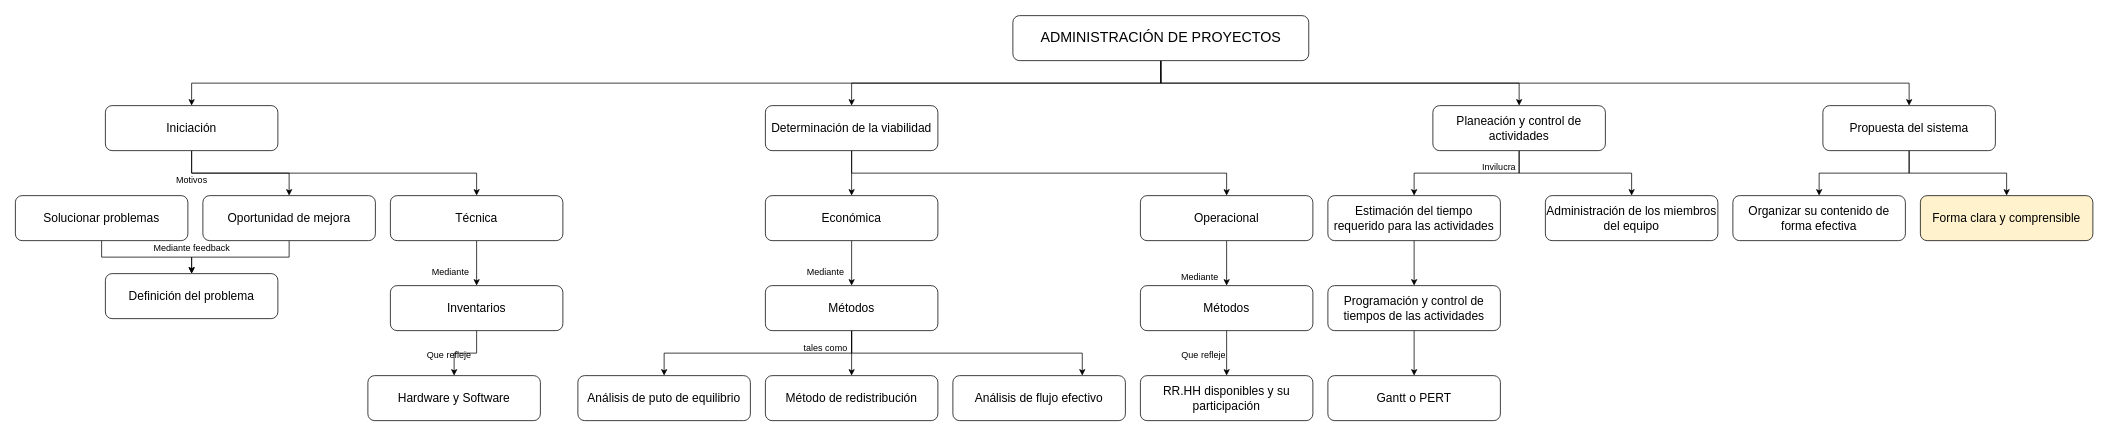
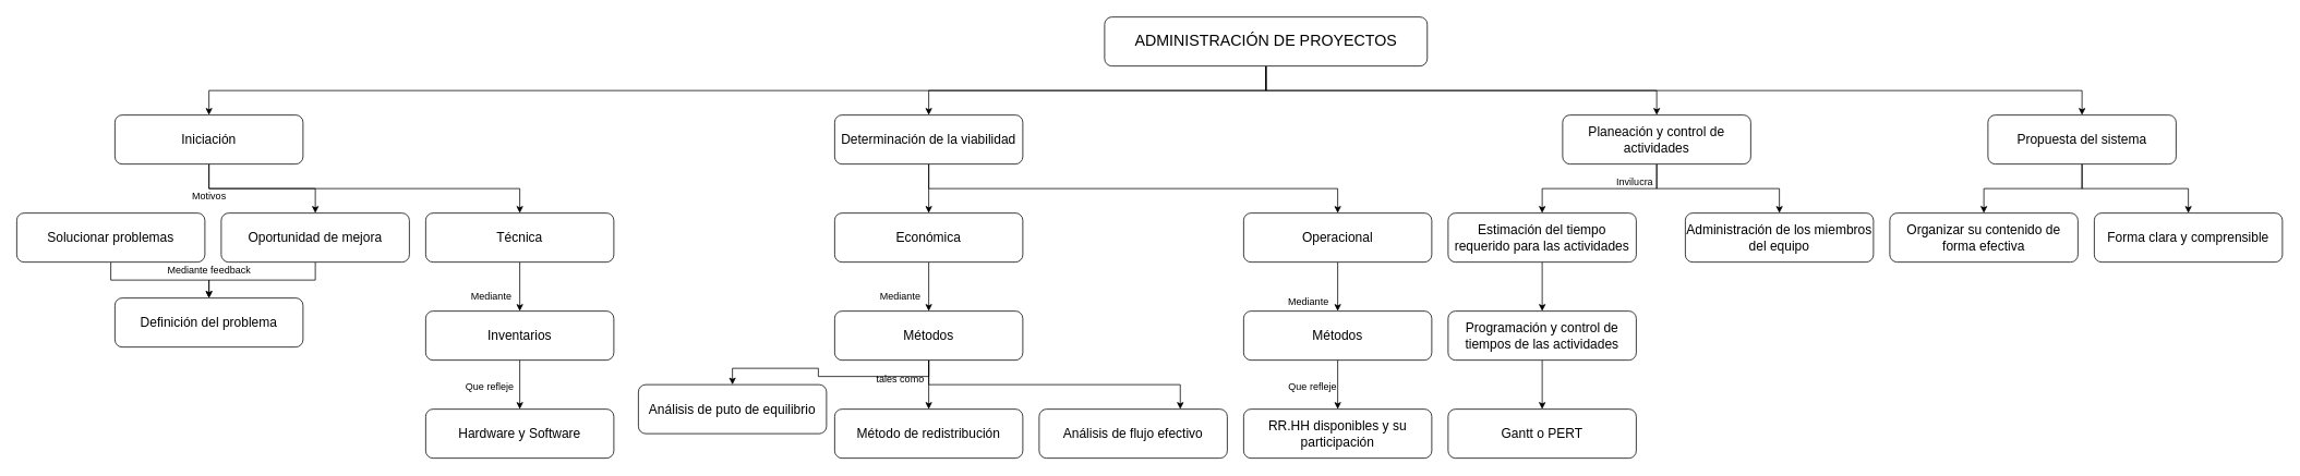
  <mxCell id="0" />
  <mxCell id="1" parent="0" />
  <mxCell id="2" style="edgeStyle=orthogonalEdgeStyle;rounded=0;orthogonalLoop=1;jettySize=auto;html=1;exitX=0.5;exitY=1;exitDx=0;exitDy=0;entryX=0.5;entryY=0;entryDx=0;entryDy=0;" edge="1" parent="1" source="6" target="9"><mxGeometry relative="1" as="geometry" /></mxCell>
  <mxCell id="3" style="edgeStyle=orthogonalEdgeStyle;rounded=0;orthogonalLoop=1;jettySize=auto;html=1;exitX=0.5;exitY=1;exitDx=0;exitDy=0;entryX=0.5;entryY=0;entryDx=0;entryDy=0;" edge="1" parent="1" source="6" target="12"><mxGeometry relative="1" as="geometry" /></mxCell>
  <mxCell id="4" style="edgeStyle=orthogonalEdgeStyle;rounded=0;orthogonalLoop=1;jettySize=auto;html=1;exitX=0.5;exitY=1;exitDx=0;exitDy=0;entryX=0.5;entryY=0;entryDx=0;entryDy=0;" edge="1" parent="1" source="6" target="15"><mxGeometry relative="1" as="geometry" /></mxCell>
  <mxCell id="5" style="edgeStyle=orthogonalEdgeStyle;rounded=0;orthogonalLoop=1;jettySize=auto;html=1;exitX=0.5;exitY=1;exitDx=0;exitDy=0;entryX=0.5;entryY=0;entryDx=0;entryDy=0;" edge="1" parent="1" source="6" target="57"><mxGeometry relative="1" as="geometry" /></mxCell>
  <mxCell id="6" value="&lt;span style=&quot;font-size: 19px&quot;&gt;ADMINISTRACIÓN DE PROYECTOS&lt;/span&gt;" style="rounded=1;whiteSpace=wrap;html=1;" vertex="1" parent="1"><mxGeometry x="1350" y="20" width="394.5" height="60" as="geometry" /></mxCell>
  <mxCell id="7" style="edgeStyle=orthogonalEdgeStyle;rounded=0;orthogonalLoop=1;jettySize=auto;html=1;exitX=0.5;exitY=1;exitDx=0;exitDy=0;" edge="1" parent="1" source="9" target="25"><mxGeometry relative="1" as="geometry" /></mxCell>
  <mxCell id="8" style="edgeStyle=orthogonalEdgeStyle;rounded=0;orthogonalLoop=1;jettySize=auto;html=1;exitX=0.5;exitY=1;exitDx=0;exitDy=0;entryX=0.5;entryY=0;entryDx=0;entryDy=0;" edge="1" parent="1" source="9" target="18"><mxGeometry relative="1" as="geometry" /></mxCell>
  <mxCell id="9" value="&lt;font style=&quot;font-size: 16px&quot;&gt;Iniciación&lt;/font&gt;" style="rounded=1;whiteSpace=wrap;html=1;" vertex="1" parent="1"><mxGeometry x="140" y="140" width="230" height="60" as="geometry" /></mxCell>
  <mxCell id="10" style="edgeStyle=orthogonalEdgeStyle;rounded=0;orthogonalLoop=1;jettySize=auto;html=1;exitX=0.5;exitY=1;exitDx=0;exitDy=0;entryX=0.5;entryY=0;entryDx=0;entryDy=0;" edge="1" parent="1" source="12" target="27"><mxGeometry relative="1" as="geometry" /></mxCell>
  <mxCell id="11" style="edgeStyle=orthogonalEdgeStyle;rounded=0;orthogonalLoop=1;jettySize=auto;html=1;exitX=0.5;exitY=1;exitDx=0;exitDy=0;entryX=0.5;entryY=0;entryDx=0;entryDy=0;" edge="1" parent="1" source="12" target="32"><mxGeometry relative="1" as="geometry" /></mxCell>
  <mxCell id="12" value="&lt;span style=&quot;font-size: 16px&quot;&gt;Determinación de la viabilidad&lt;/span&gt;" style="rounded=1;whiteSpace=wrap;html=1;" vertex="1" parent="1"><mxGeometry x="1020" y="140" width="230" height="60" as="geometry" /></mxCell>
  <mxCell id="13" style="edgeStyle=orthogonalEdgeStyle;rounded=0;orthogonalLoop=1;jettySize=auto;html=1;exitX=0.5;exitY=1;exitDx=0;exitDy=0;entryX=0.5;entryY=0;entryDx=0;entryDy=0;" edge="1" parent="1" source="15" target="50"><mxGeometry relative="1" as="geometry"><mxPoint x="1885" y="260" as="targetPoint" /></mxGeometry></mxCell>
  <mxCell id="14" style="edgeStyle=orthogonalEdgeStyle;rounded=0;orthogonalLoop=1;jettySize=auto;html=1;exitX=0.5;exitY=1;exitDx=0;exitDy=0;entryX=0.5;entryY=0;entryDx=0;entryDy=0;" edge="1" parent="1" source="15" target="16"><mxGeometry relative="1" as="geometry" /></mxCell>
  <mxCell id="15" value="&lt;span style=&quot;font-size: 16px&quot;&gt;Planeación y control de actividades&lt;/span&gt;" style="rounded=1;whiteSpace=wrap;html=1;" vertex="1" parent="1"><mxGeometry x="1910" y="140" width="230" height="60" as="geometry" /></mxCell>
  <mxCell id="16" value="&lt;span style=&quot;font-size: 16px&quot;&gt;Administración de los miembros del equipo&lt;/span&gt;" style="rounded=1;whiteSpace=wrap;html=1;" vertex="1" parent="1"><mxGeometry x="2060" y="260" width="230" height="60" as="geometry" /></mxCell>
  <mxCell id="17" style="edgeStyle=orthogonalEdgeStyle;rounded=0;orthogonalLoop=1;jettySize=auto;html=1;exitX=0.5;exitY=1;exitDx=0;exitDy=0;entryX=0.5;entryY=0;entryDx=0;entryDy=0;" edge="1" parent="1" source="18" target="21"><mxGeometry relative="1" as="geometry" /></mxCell>
  <mxCell id="18" value="&lt;font style=&quot;font-size: 16px&quot;&gt;Oportunidad de mejora&lt;/font&gt;" style="rounded=1;whiteSpace=wrap;html=1;" vertex="1" parent="1"><mxGeometry x="270" y="260" width="230" height="60" as="geometry" /></mxCell>
  <mxCell id="19" style="edgeStyle=orthogonalEdgeStyle;rounded=0;orthogonalLoop=1;jettySize=auto;html=1;exitX=0.5;exitY=1;exitDx=0;exitDy=0;entryX=0.5;entryY=0;entryDx=0;entryDy=0;" edge="1" parent="1" source="20" target="21"><mxGeometry relative="1" as="geometry" /></mxCell>
  <mxCell id="20" value="&lt;span style=&quot;font-size: 16px&quot;&gt;Solucionar problemas&lt;/span&gt;" style="rounded=1;whiteSpace=wrap;html=1;" vertex="1" parent="1"><mxGeometry x="20" y="260" width="230" height="60" as="geometry" /></mxCell>
  <mxCell id="21" value="&lt;span style=&quot;font-size: 16px&quot;&gt;Definición del problema&lt;/span&gt;" style="rounded=1;whiteSpace=wrap;html=1;" vertex="1" parent="1"><mxGeometry x="140" y="364" width="230" height="60" as="geometry" /></mxCell>
  <mxCell id="22" value="Mediante feedback" style="text;html=1;align=center;verticalAlign=middle;resizable=0;points=[];autosize=1;" vertex="1" parent="1"><mxGeometry x="195" y="320" width="120" height="20" as="geometry" /></mxCell>
  <mxCell id="23" value="Motivos" style="text;html=1;align=center;verticalAlign=middle;resizable=0;points=[];autosize=1;" vertex="1" parent="1"><mxGeometry x="225" y="230" width="60" height="20" as="geometry" /></mxCell>
  <mxCell id="24" style="edgeStyle=orthogonalEdgeStyle;rounded=0;orthogonalLoop=1;jettySize=auto;html=1;exitX=0.5;exitY=1;exitDx=0;exitDy=0;entryX=0.5;entryY=0;entryDx=0;entryDy=0;" edge="1" parent="1" source="25" target="30"><mxGeometry relative="1" as="geometry" /></mxCell>
  <mxCell id="25" value="&lt;font style=&quot;font-size: 16px&quot;&gt;Técnica&lt;/font&gt;" style="rounded=1;whiteSpace=wrap;html=1;" vertex="1" parent="1"><mxGeometry x="520" y="260" width="230" height="60" as="geometry" /></mxCell>
  <mxCell id="26" style="edgeStyle=orthogonalEdgeStyle;rounded=0;orthogonalLoop=1;jettySize=auto;html=1;exitX=0.5;exitY=1;exitDx=0;exitDy=0;entryX=0.5;entryY=0;entryDx=0;entryDy=0;" edge="1" parent="1" source="27" target="37"><mxGeometry relative="1" as="geometry" /></mxCell>
  <mxCell id="27" value="&lt;span style=&quot;font-size: 16px&quot;&gt;Económica&lt;/span&gt;" style="rounded=1;whiteSpace=wrap;html=1;" vertex="1" parent="1"><mxGeometry x="1020" y="260" width="230" height="60" as="geometry" /></mxCell>
- <mxCell id="28" value="&lt;font style=&quot;font-size: 16px&quot;&gt;Hardware y Software&lt;/font&gt;" style="rounded=1;whiteSpace=wrap;html=1;" vertex="1" parent="1"><mxGeometry x="490" y="500" width="230" height="60" as="geometry" /></mxCell>
+ <mxCell id="28" value="&lt;font style=&quot;font-size: 16px&quot;&gt;Hardware y Software&lt;/font&gt;" style="rounded=1;whiteSpace=wrap;html=1;" vertex="1" parent="1"><mxGeometry x="520" y="500" width="230" height="60" as="geometry" /></mxCell>
  <mxCell id="29" value="" style="edgeStyle=orthogonalEdgeStyle;rounded=0;orthogonalLoop=1;jettySize=auto;html=1;" edge="1" parent="1" source="30" target="28"><mxGeometry relative="1" as="geometry" /></mxCell>
  <mxCell id="30" value="&lt;font style=&quot;font-size: 16px&quot;&gt;Inventarios&lt;/font&gt;" style="rounded=1;whiteSpace=wrap;html=1;" vertex="1" parent="1"><mxGeometry x="520" y="380" width="230" height="60" as="geometry" /></mxCell>
  <mxCell id="31" style="edgeStyle=orthogonalEdgeStyle;rounded=0;orthogonalLoop=1;jettySize=auto;html=1;exitX=0.5;exitY=1;exitDx=0;exitDy=0;entryX=0.5;entryY=0;entryDx=0;entryDy=0;" edge="1" parent="1" source="32" target="43"><mxGeometry relative="1" as="geometry" /></mxCell>
  <mxCell id="32" value="&lt;span style=&quot;font-size: 16px&quot;&gt;Operacional&lt;/span&gt;" style="rounded=1;whiteSpace=wrap;html=1;" vertex="1" parent="1"><mxGeometry x="1520" y="260" width="230" height="60" as="geometry" /></mxCell>
  <mxCell id="33" value="Mediante" style="text;html=1;align=center;verticalAlign=middle;resizable=0;points=[];autosize=1;" vertex="1" parent="1"><mxGeometry x="570" y="352" width="60" height="20" as="geometry" /></mxCell>
  <mxCell id="34" style="edgeStyle=orthogonalEdgeStyle;rounded=0;orthogonalLoop=1;jettySize=auto;html=1;exitX=0.5;exitY=1;exitDx=0;exitDy=0;entryX=0.5;entryY=0;entryDx=0;entryDy=0;" edge="1" parent="1" source="37" target="38"><mxGeometry relative="1" as="geometry" /></mxCell>
  <mxCell id="35" style="edgeStyle=orthogonalEdgeStyle;rounded=0;orthogonalLoop=1;jettySize=auto;html=1;exitX=0.5;exitY=1;exitDx=0;exitDy=0;entryX=0.5;entryY=0;entryDx=0;entryDy=0;" edge="1" parent="1" source="37" target="39"><mxGeometry relative="1" as="geometry" /></mxCell>
  <mxCell id="36" style="edgeStyle=orthogonalEdgeStyle;rounded=0;orthogonalLoop=1;jettySize=auto;html=1;exitX=0.5;exitY=1;exitDx=0;exitDy=0;entryX=0.75;entryY=0;entryDx=0;entryDy=0;" edge="1" parent="1" source="37" target="40"><mxGeometry relative="1" as="geometry" /></mxCell>
  <mxCell id="37" value="&lt;font style=&quot;font-size: 16px&quot;&gt;Métodos&lt;/font&gt;" style="rounded=1;whiteSpace=wrap;html=1;" vertex="1" parent="1"><mxGeometry x="1020" y="380" width="230" height="60" as="geometry" /></mxCell>
- <mxCell id="38" value="&lt;span style=&quot;font-size: 16px&quot;&gt;Análisis&amp;nbsp;de puto de&amp;nbsp;equilibrio&lt;/span&gt;" style="rounded=1;whiteSpace=wrap;html=1;" vertex="1" parent="1"><mxGeometry x="770" y="500" width="230" height="60" as="geometry" /></mxCell>
+ <mxCell id="38" value="&lt;span style=&quot;font-size: 16px&quot;&gt;Análisis&amp;nbsp;de puto de&amp;nbsp;equilibrio&lt;/span&gt;" style="rounded=1;whiteSpace=wrap;html=1;" vertex="1" parent="1"><mxGeometry x="780" y="470" width="230" height="60" as="geometry" /></mxCell>
  <mxCell id="39" value="&lt;span style=&quot;font-size: 16px&quot;&gt;Método de redistribución&lt;/span&gt;" style="rounded=1;whiteSpace=wrap;html=1;" vertex="1" parent="1"><mxGeometry x="1020" y="500" width="230" height="60" as="geometry" /></mxCell>
  <mxCell id="40" value="&lt;span style=&quot;font-size: 16px&quot;&gt;Análisis de flujo efectivo&lt;/span&gt;" style="rounded=1;whiteSpace=wrap;html=1;" vertex="1" parent="1"><mxGeometry x="1270" y="500" width="230" height="60" as="geometry" /></mxCell>
  <mxCell id="41" value="Mediante" style="text;html=1;align=center;verticalAlign=middle;resizable=0;points=[];autosize=1;" vertex="1" parent="1"><mxGeometry x="1070" y="352" width="60" height="20" as="geometry" /></mxCell>
  <mxCell id="42" style="edgeStyle=orthogonalEdgeStyle;rounded=0;orthogonalLoop=1;jettySize=auto;html=1;exitX=0.5;exitY=1;exitDx=0;exitDy=0;entryX=0.5;entryY=0;entryDx=0;entryDy=0;" edge="1" parent="1" source="43" target="44"><mxGeometry relative="1" as="geometry" /></mxCell>
  <mxCell id="43" value="&lt;font style=&quot;font-size: 16px&quot;&gt;Métodos&lt;/font&gt;" style="rounded=1;whiteSpace=wrap;html=1;" vertex="1" parent="1"><mxGeometry x="1520" y="380" width="230" height="60" as="geometry" /></mxCell>
  <mxCell id="44" value="&lt;span style=&quot;font-size: 16px&quot;&gt;RR.HH&amp;nbsp;&lt;/span&gt;&lt;span style=&quot;font-size: 16px&quot;&gt;disponibles y su participación&lt;/span&gt;" style="rounded=1;whiteSpace=wrap;html=1;" vertex="1" parent="1"><mxGeometry x="1520" y="500" width="230" height="60" as="geometry" /></mxCell>
  <mxCell id="45" value="Que refleje" style="text;html=1;align=center;verticalAlign=middle;resizable=0;points=[];autosize=1;" vertex="1" parent="1"><mxGeometry x="1569" y="463" width="70" height="20" as="geometry" /></mxCell>
  <mxCell id="46" value="Que refleje" style="text;html=1;align=center;verticalAlign=middle;resizable=0;points=[];autosize=1;" vertex="1" parent="1"><mxGeometry x="563" y="463" width="70" height="20" as="geometry" /></mxCell>
  <mxCell id="47" value="tales como" style="text;html=1;align=center;verticalAlign=middle;resizable=0;points=[];autosize=1;" vertex="1" parent="1"><mxGeometry x="1065" y="453" width="70" height="20" as="geometry" /></mxCell>
  <mxCell id="48" value="Mediante" style="text;html=1;align=center;verticalAlign=middle;resizable=0;points=[];autosize=1;" vertex="1" parent="1"><mxGeometry x="1569" y="359" width="60" height="20" as="geometry" /></mxCell>
  <mxCell id="49" style="edgeStyle=orthogonalEdgeStyle;rounded=0;orthogonalLoop=1;jettySize=auto;html=1;exitX=0.5;exitY=1;exitDx=0;exitDy=0;entryX=0.5;entryY=0;entryDx=0;entryDy=0;" edge="1" parent="1" source="50" target="52"><mxGeometry relative="1" as="geometry" /></mxCell>
  <mxCell id="50" value="&lt;span style=&quot;font-size: 16px&quot;&gt;Estimación del tiempo requerido para las actividades&lt;/span&gt;" style="rounded=1;whiteSpace=wrap;html=1;" vertex="1" parent="1"><mxGeometry x="1770" y="260" width="230" height="60" as="geometry" /></mxCell>
  <mxCell id="51" style="edgeStyle=orthogonalEdgeStyle;rounded=0;orthogonalLoop=1;jettySize=auto;html=1;exitX=0.5;exitY=1;exitDx=0;exitDy=0;entryX=0.5;entryY=0;entryDx=0;entryDy=0;" edge="1" parent="1" source="52" target="53"><mxGeometry relative="1" as="geometry" /></mxCell>
  <mxCell id="52" value="&lt;span style=&quot;font-size: 16px&quot;&gt;Programación y control de tiempos de las actividades&lt;/span&gt;" style="rounded=1;whiteSpace=wrap;html=1;" vertex="1" parent="1"><mxGeometry x="1770" y="380" width="230" height="60" as="geometry" /></mxCell>
  <mxCell id="53" value="&lt;span style=&quot;font-size: 16px&quot;&gt;Gantt o PERT&lt;/span&gt;" style="rounded=1;whiteSpace=wrap;html=1;" vertex="1" parent="1"><mxGeometry x="1770" y="500" width="230" height="60" as="geometry" /></mxCell>
  <mxCell id="54" value="Invilucra" style="text;html=1;align=center;verticalAlign=middle;resizable=0;points=[];autosize=1;" vertex="1" parent="1"><mxGeometry x="1968" y="212" width="60" height="20" as="geometry" /></mxCell>
  <mxCell id="55" style="edgeStyle=orthogonalEdgeStyle;rounded=0;orthogonalLoop=1;jettySize=auto;html=1;exitX=0.5;exitY=1;exitDx=0;exitDy=0;entryX=0.5;entryY=0;entryDx=0;entryDy=0;" edge="1" parent="1" source="57" target="58"><mxGeometry relative="1" as="geometry" /></mxCell>
  <mxCell id="56" style="edgeStyle=orthogonalEdgeStyle;rounded=0;orthogonalLoop=1;jettySize=auto;html=1;exitX=0.5;exitY=1;exitDx=0;exitDy=0;entryX=0.5;entryY=0;entryDx=0;entryDy=0;" edge="1" parent="1" source="57" target="59"><mxGeometry relative="1" as="geometry" /></mxCell>
  <mxCell id="57" value="&lt;span style=&quot;font-size: 16px&quot;&gt;Propuesta del sistema&lt;/span&gt;" style="rounded=1;whiteSpace=wrap;html=1;" vertex="1" parent="1"><mxGeometry x="2430" y="140" width="230" height="60" as="geometry" /></mxCell>
  <mxCell id="58" value="&lt;span style=&quot;font-size: 16px&quot;&gt;Organizar su contenido de forma efectiva&lt;/span&gt;" style="rounded=1;whiteSpace=wrap;html=1;" vertex="1" parent="1"><mxGeometry x="2310" y="260" width="230" height="60" as="geometry" /></mxCell>
- <mxCell id="59" value="&lt;span style=&quot;font-size: 16px&quot;&gt;Forma clara y comprensible&lt;/span&gt;" style="rounded=1;whiteSpace=wrap;html=1;fillColor=#fff2cc;" vertex="1" parent="1"><mxGeometry x="2560" y="260" width="230" height="60" as="geometry" /></mxCell>
+ <mxCell id="59" value="&lt;span style=&quot;font-size: 16px&quot;&gt;Forma clara y comprensible&lt;/span&gt;" style="rounded=1;whiteSpace=wrap;html=1;" vertex="1" parent="1"><mxGeometry x="2560" y="260" width="230" height="60" as="geometry" /></mxCell>
